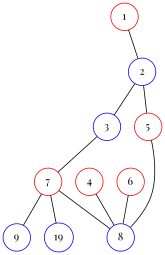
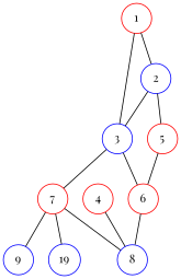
  digraph {
    fontname="Playfair Display"
    node [color=blue fontname="Playfair Display" shape=circle]
    edge [arrowhead=none fontname="Playfair Display"]
    2
    1 [color=red]
    3
    5 [color=red]
    6 [color=red]
    7 [color=red]
    8
    4 [color=red]
    9
    n10 [label=19]
    2 -> 3
    2 -> 5
    1 -> 2
+   1 -> 3
+   3 -> 6
    3 -> 7
-   5 -> 8
+   5 -> 6
    6 -> 8
    7 -> 8
    7 -> 9
    7 -> n10
    4 -> 8
  }
